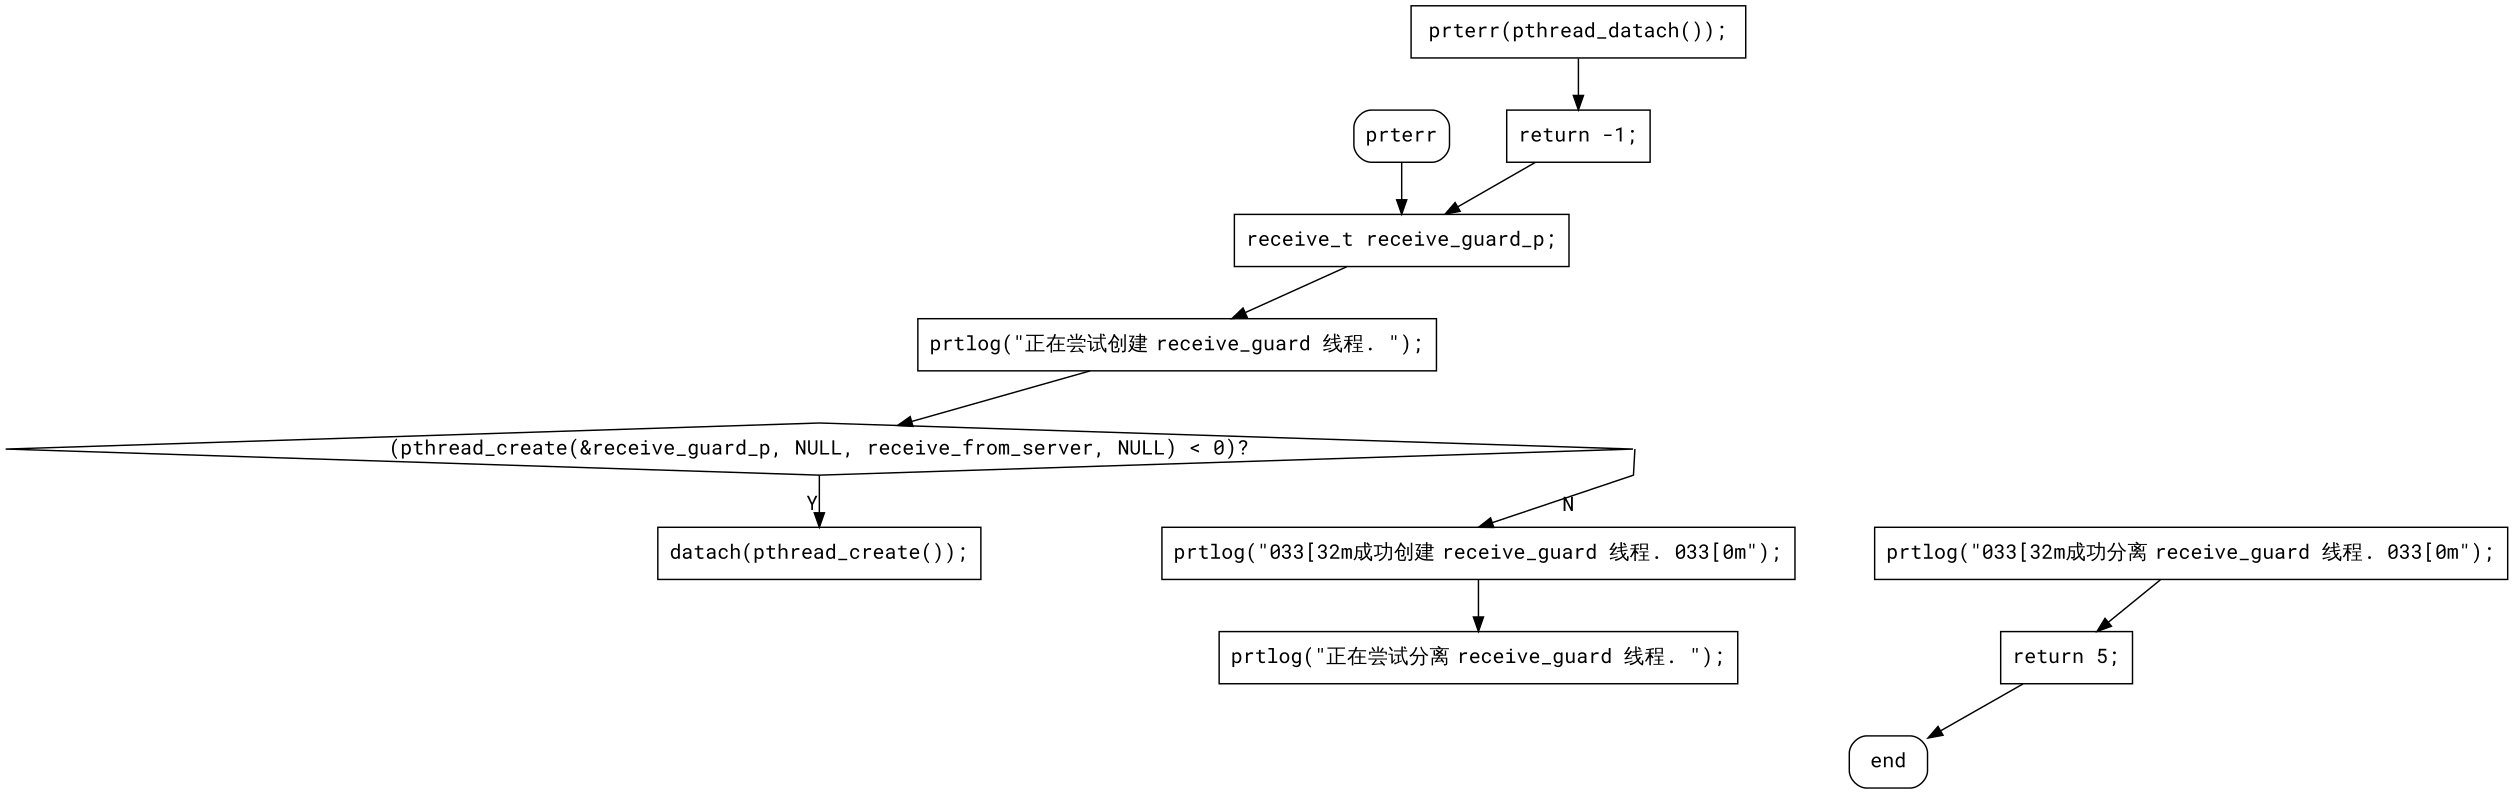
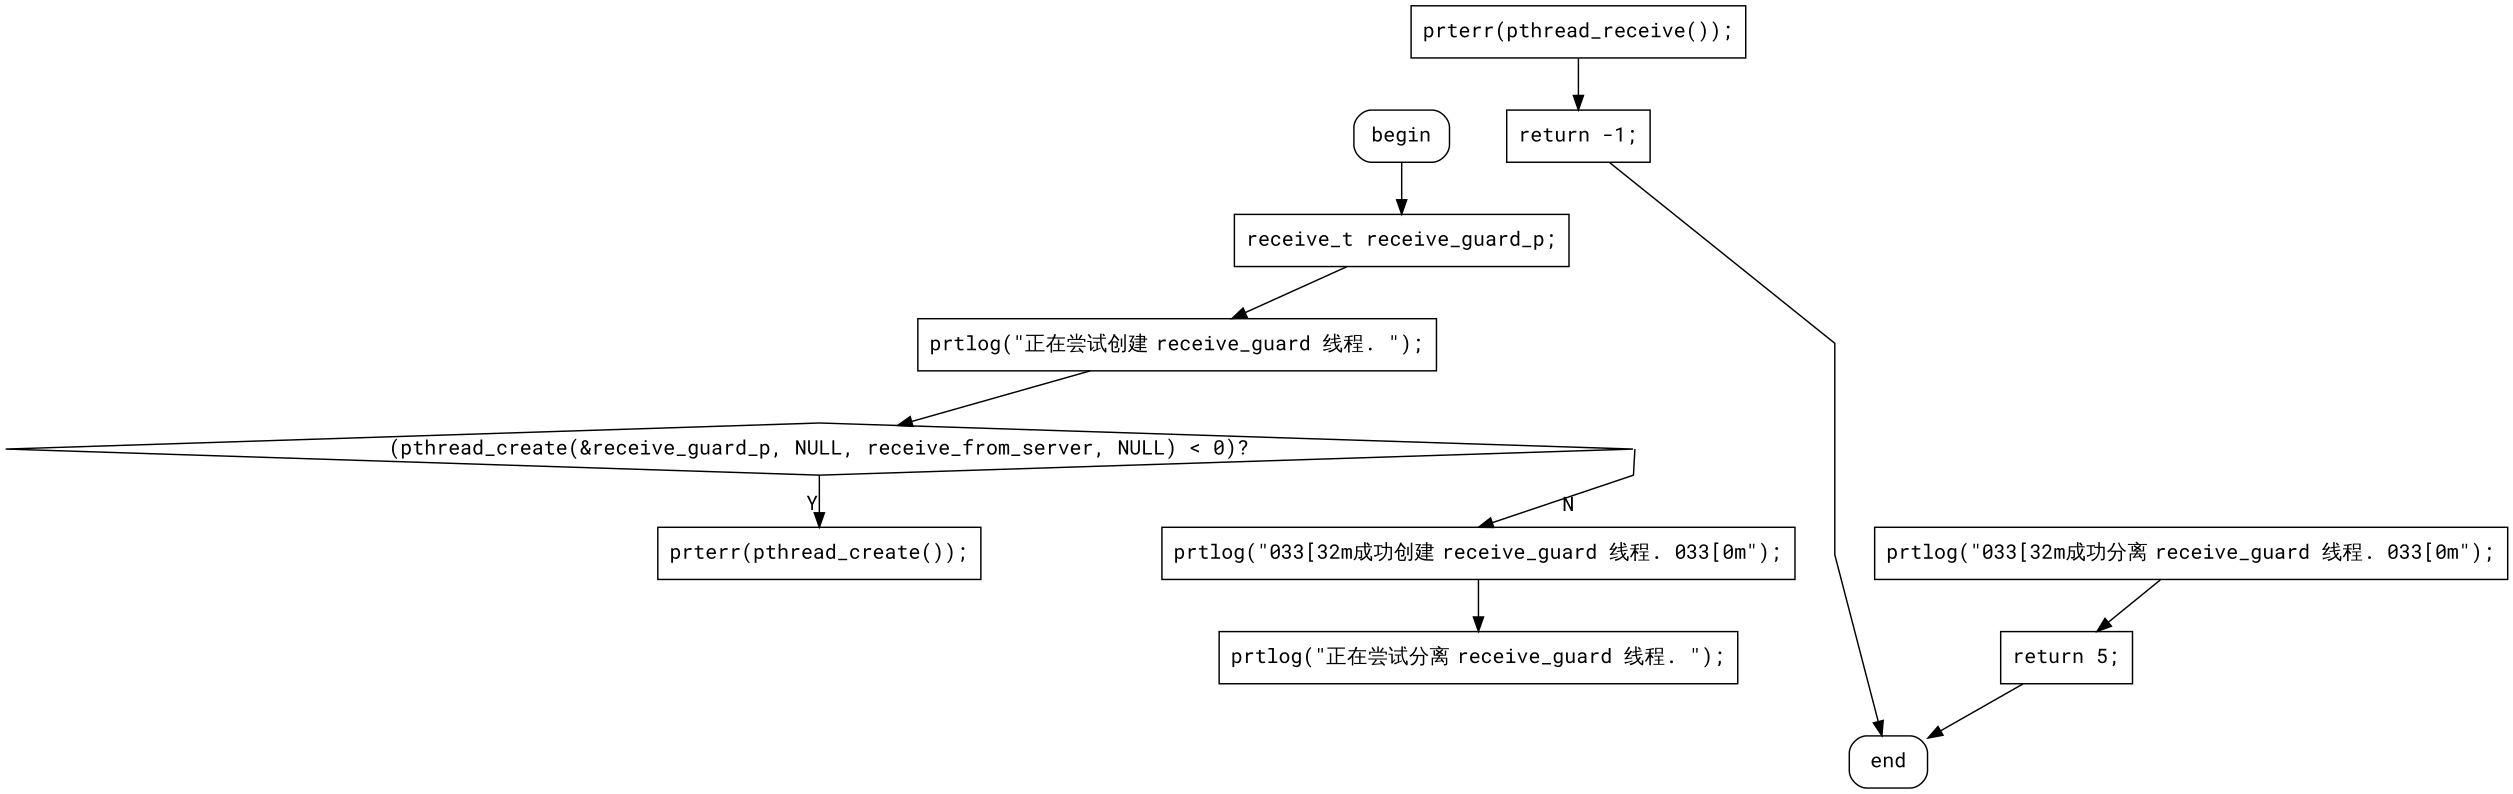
  digraph {
    fontname="Roboto Mono"
    splines=polyline
    node [fontname="Roboto Mono" shape=box]
    edge [fontname="Roboto Mono"]
    n1 [label=end style=rounded]
-   n2 [label=prterr style=rounded]
+   n2 [label=begin style=rounded]
    n3 [label="receive_t receive_guard_p;"]
    n4 [label="prtlog(\"正在尝试创建 receive_guard 线程. \");"]
    n5 [label="(pthread_create(&receive_guard_p, NULL, receive_from_server, NULL) < 0)?" shape=diamond]
-   n6 [label="datach(pthread_create());"]
+   n6 [label="prterr(pthread_create());"]
    n7 [label="prtlog(\"\033[32m成功创建 receive_guard 线程. \033[0m\");"]
    n8 [label="prtlog(\"正在尝试分离 receive_guard 线程. \");"]
-   n9 [label="prterr(pthread_datach());"]
+   n9 [label="prterr(pthread_receive());"]
    n10 [label="return -1;"]
    n11 [label="prtlog(\"\033[32m成功分离 receive_guard 线程. \033[0m\");"]
    n12 [label="return 5;"]
    subgraph sub_1 {
      rank=sink
      n1
    }
    n2 -> n3
    n3 -> n4
    n4 -> n5
    n5 -> n6 [headport=n tailport=s xlabel=Y]
    n5 -> n7 [headport=n tailport=e xlabel=N]
    n7 -> n8
    n9 -> n10
-   n10 -> n3
+   n10 -> n1
    n11 -> n12
    n12 -> n1
  }
